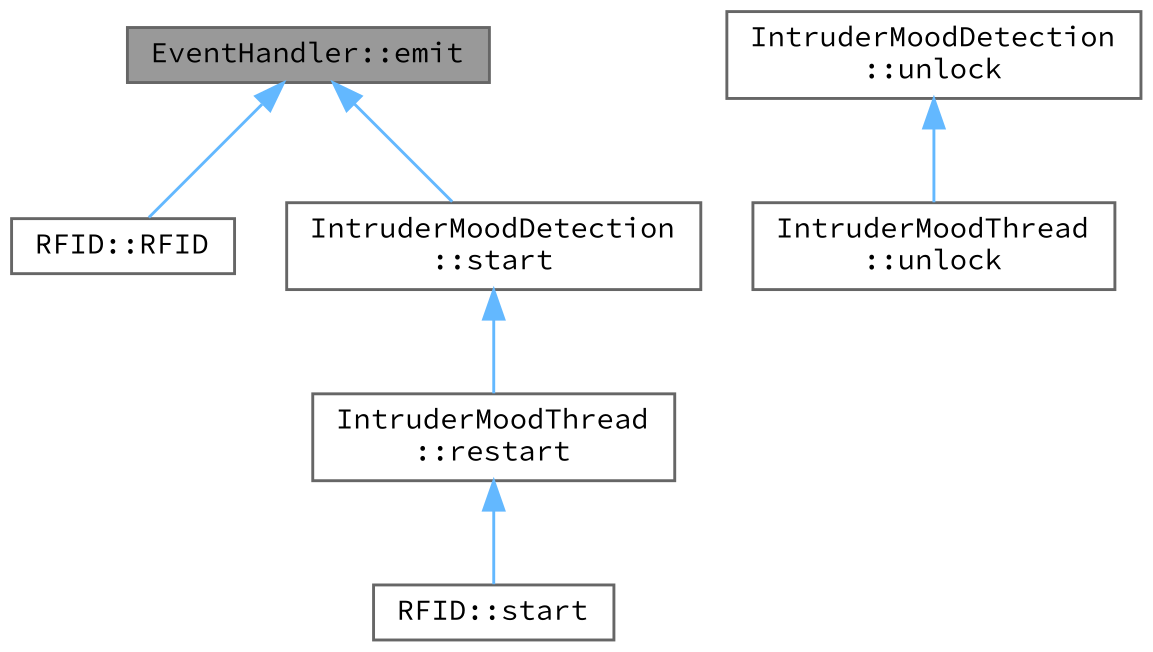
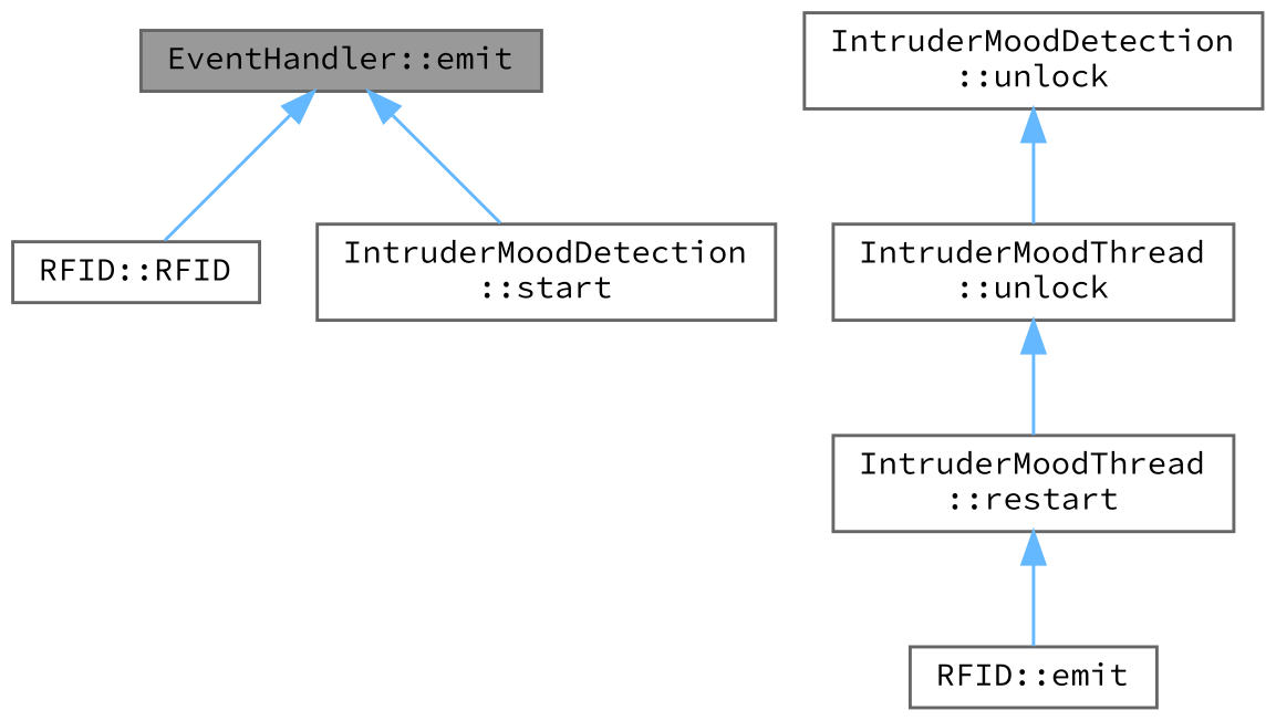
  digraph {
    fontname="Source Code Pro"
    rankdir=TB
    node [color=grey40 fillcolor=white fontname="Source Code Pro" fontsize=10 shape=box style=filled]
    edge [color=steelblue1 dir=back fontname="Source Code Pro" fontsize=10 labelfontname=Helvetica labelfontsize=10 style=solid]
    n1 [color=gray40 fillcolor=grey60 fontcolor=black height=0.2 label="EventHandler::emit" width=0.4]
    n2 [height=0.2 label="RFID::RFID" width=0.4]
    n3 [height=0.2 label="IntruderMoodDetection\l::start" width=0.4]
    n4 [height=0.2 label="IntruderMoodThread\l::restart" width=0.4]
-   n5 [height=0.2 label="RFID::start" width=0.4]
+   n5 [height=0.2 label="RFID::emit" width=0.4]
    n6 [height=0.2 label="IntruderMoodDetection\l::unlock" width=0.4]
    n7 [height=0.2 label="IntruderMoodThread\l::unlock" width=0.4]
    n1 -> n2
    n1 -> n3
-   n3 -> n4
+   n7 -> n4
    n4 -> n5
    n6 -> n7
  }
